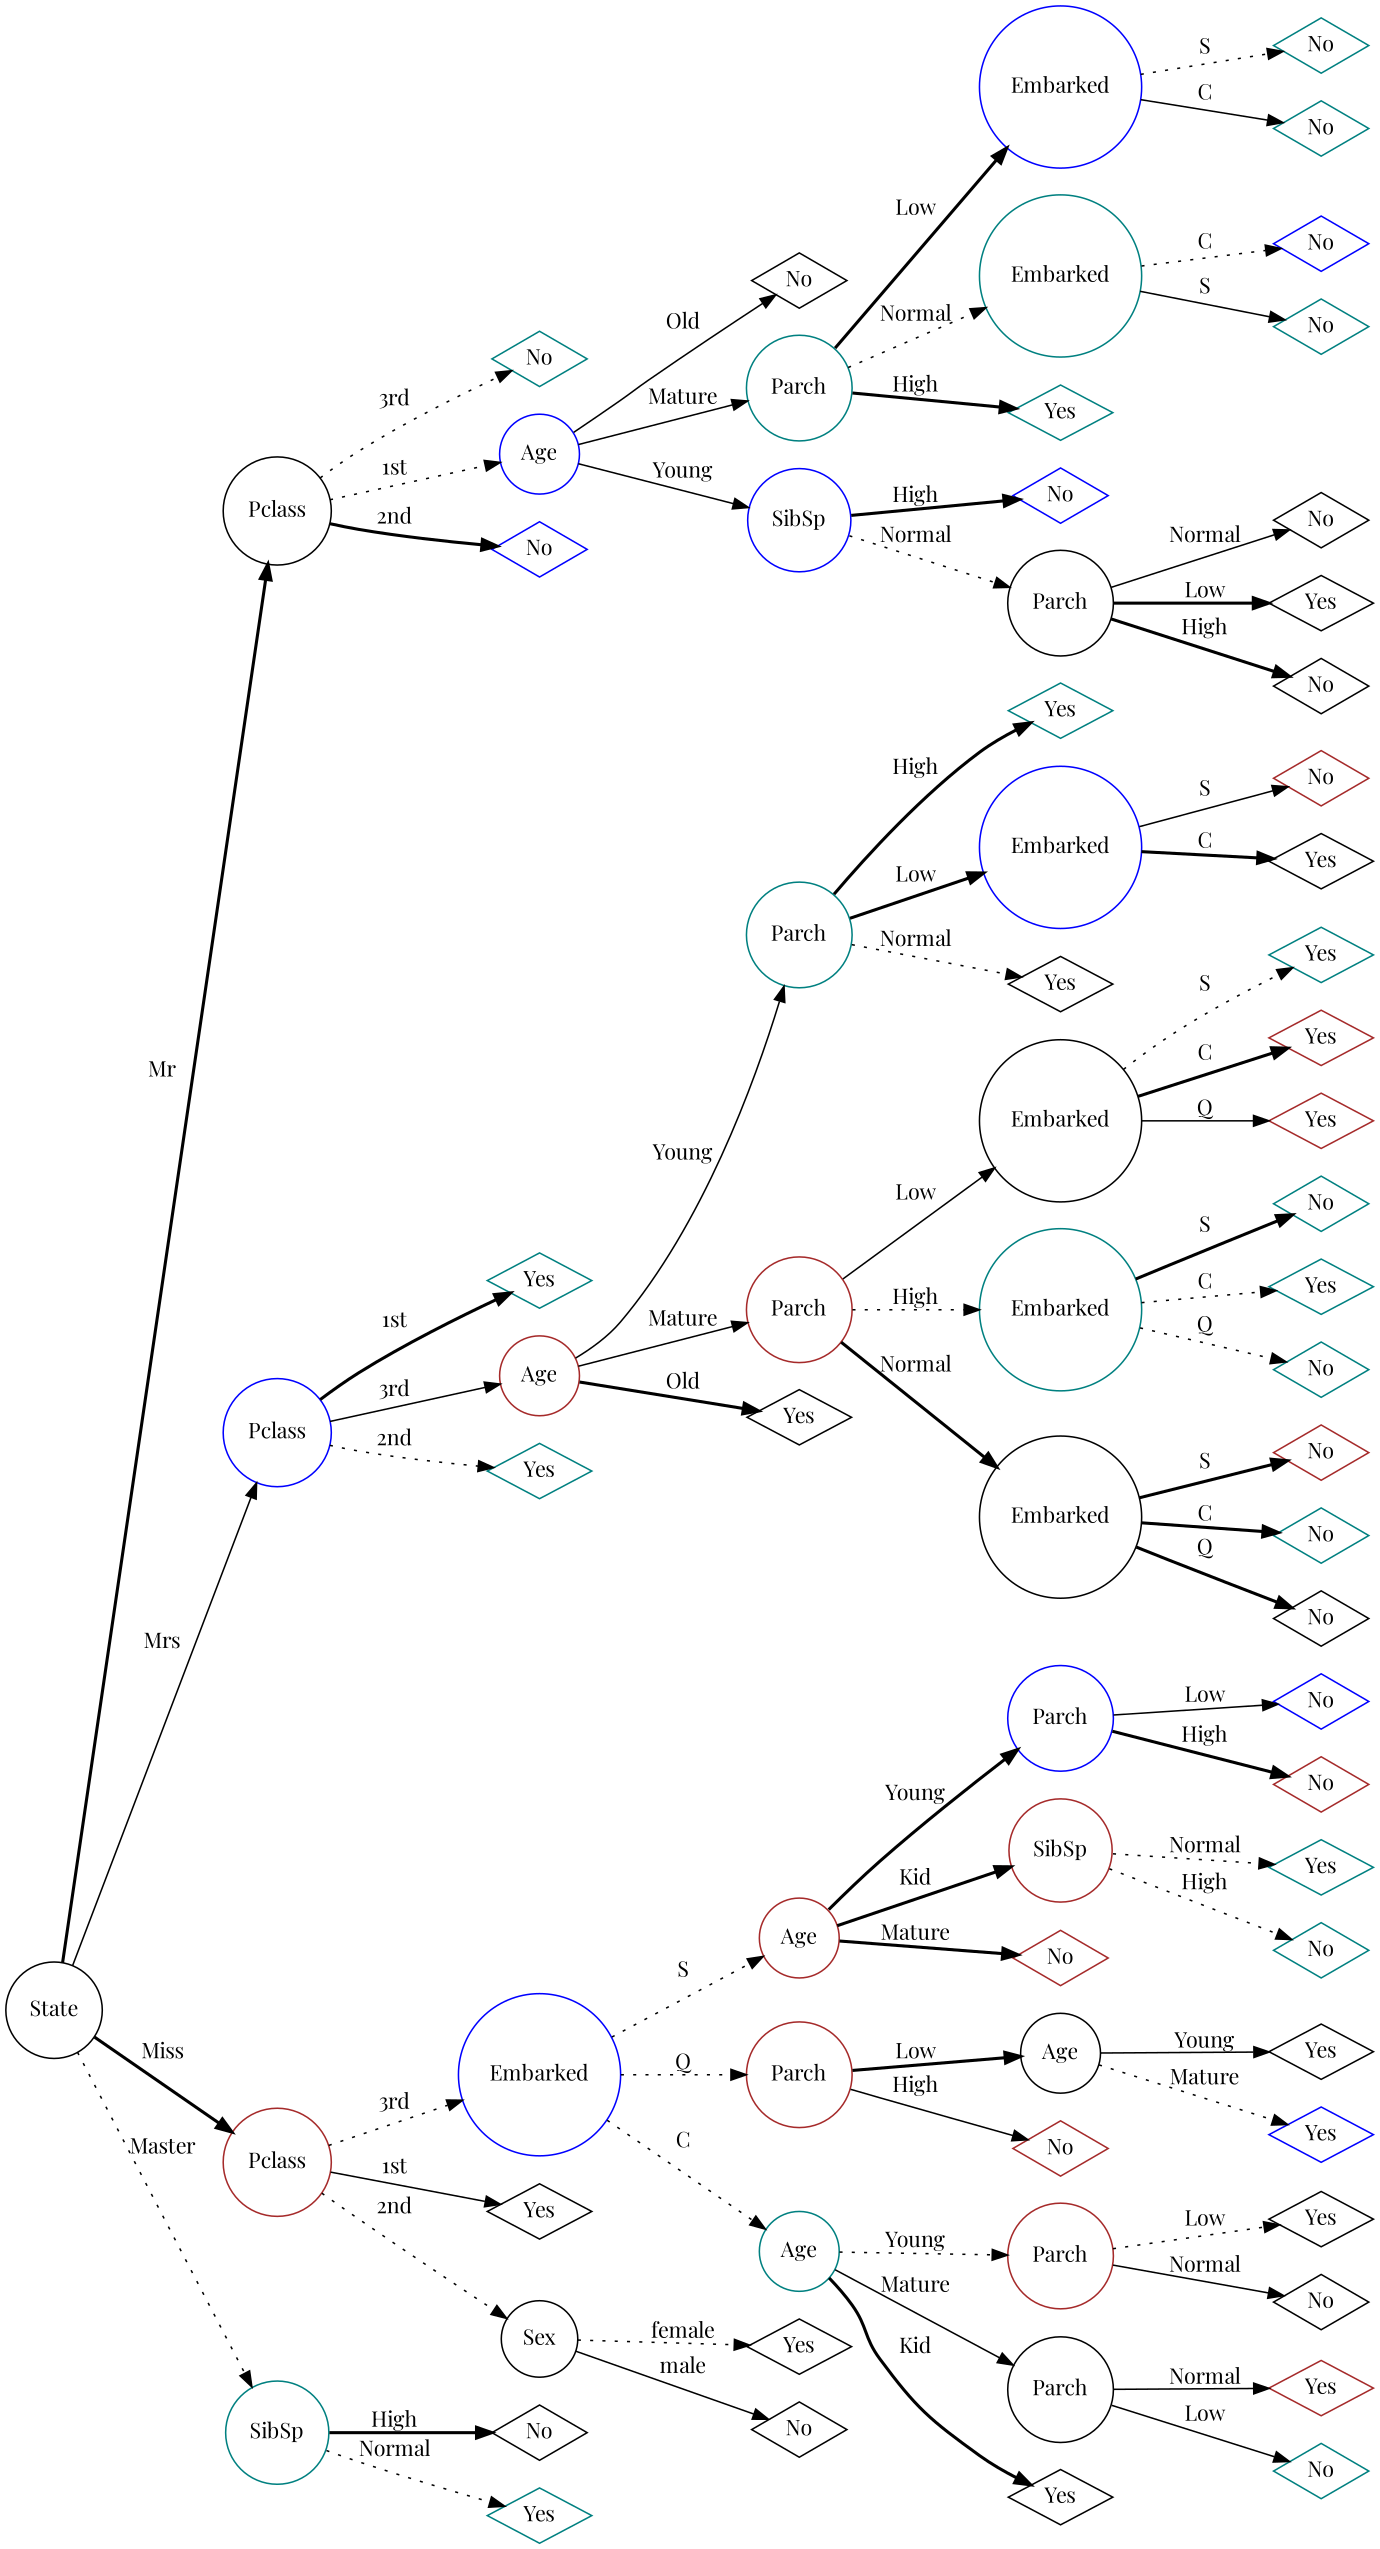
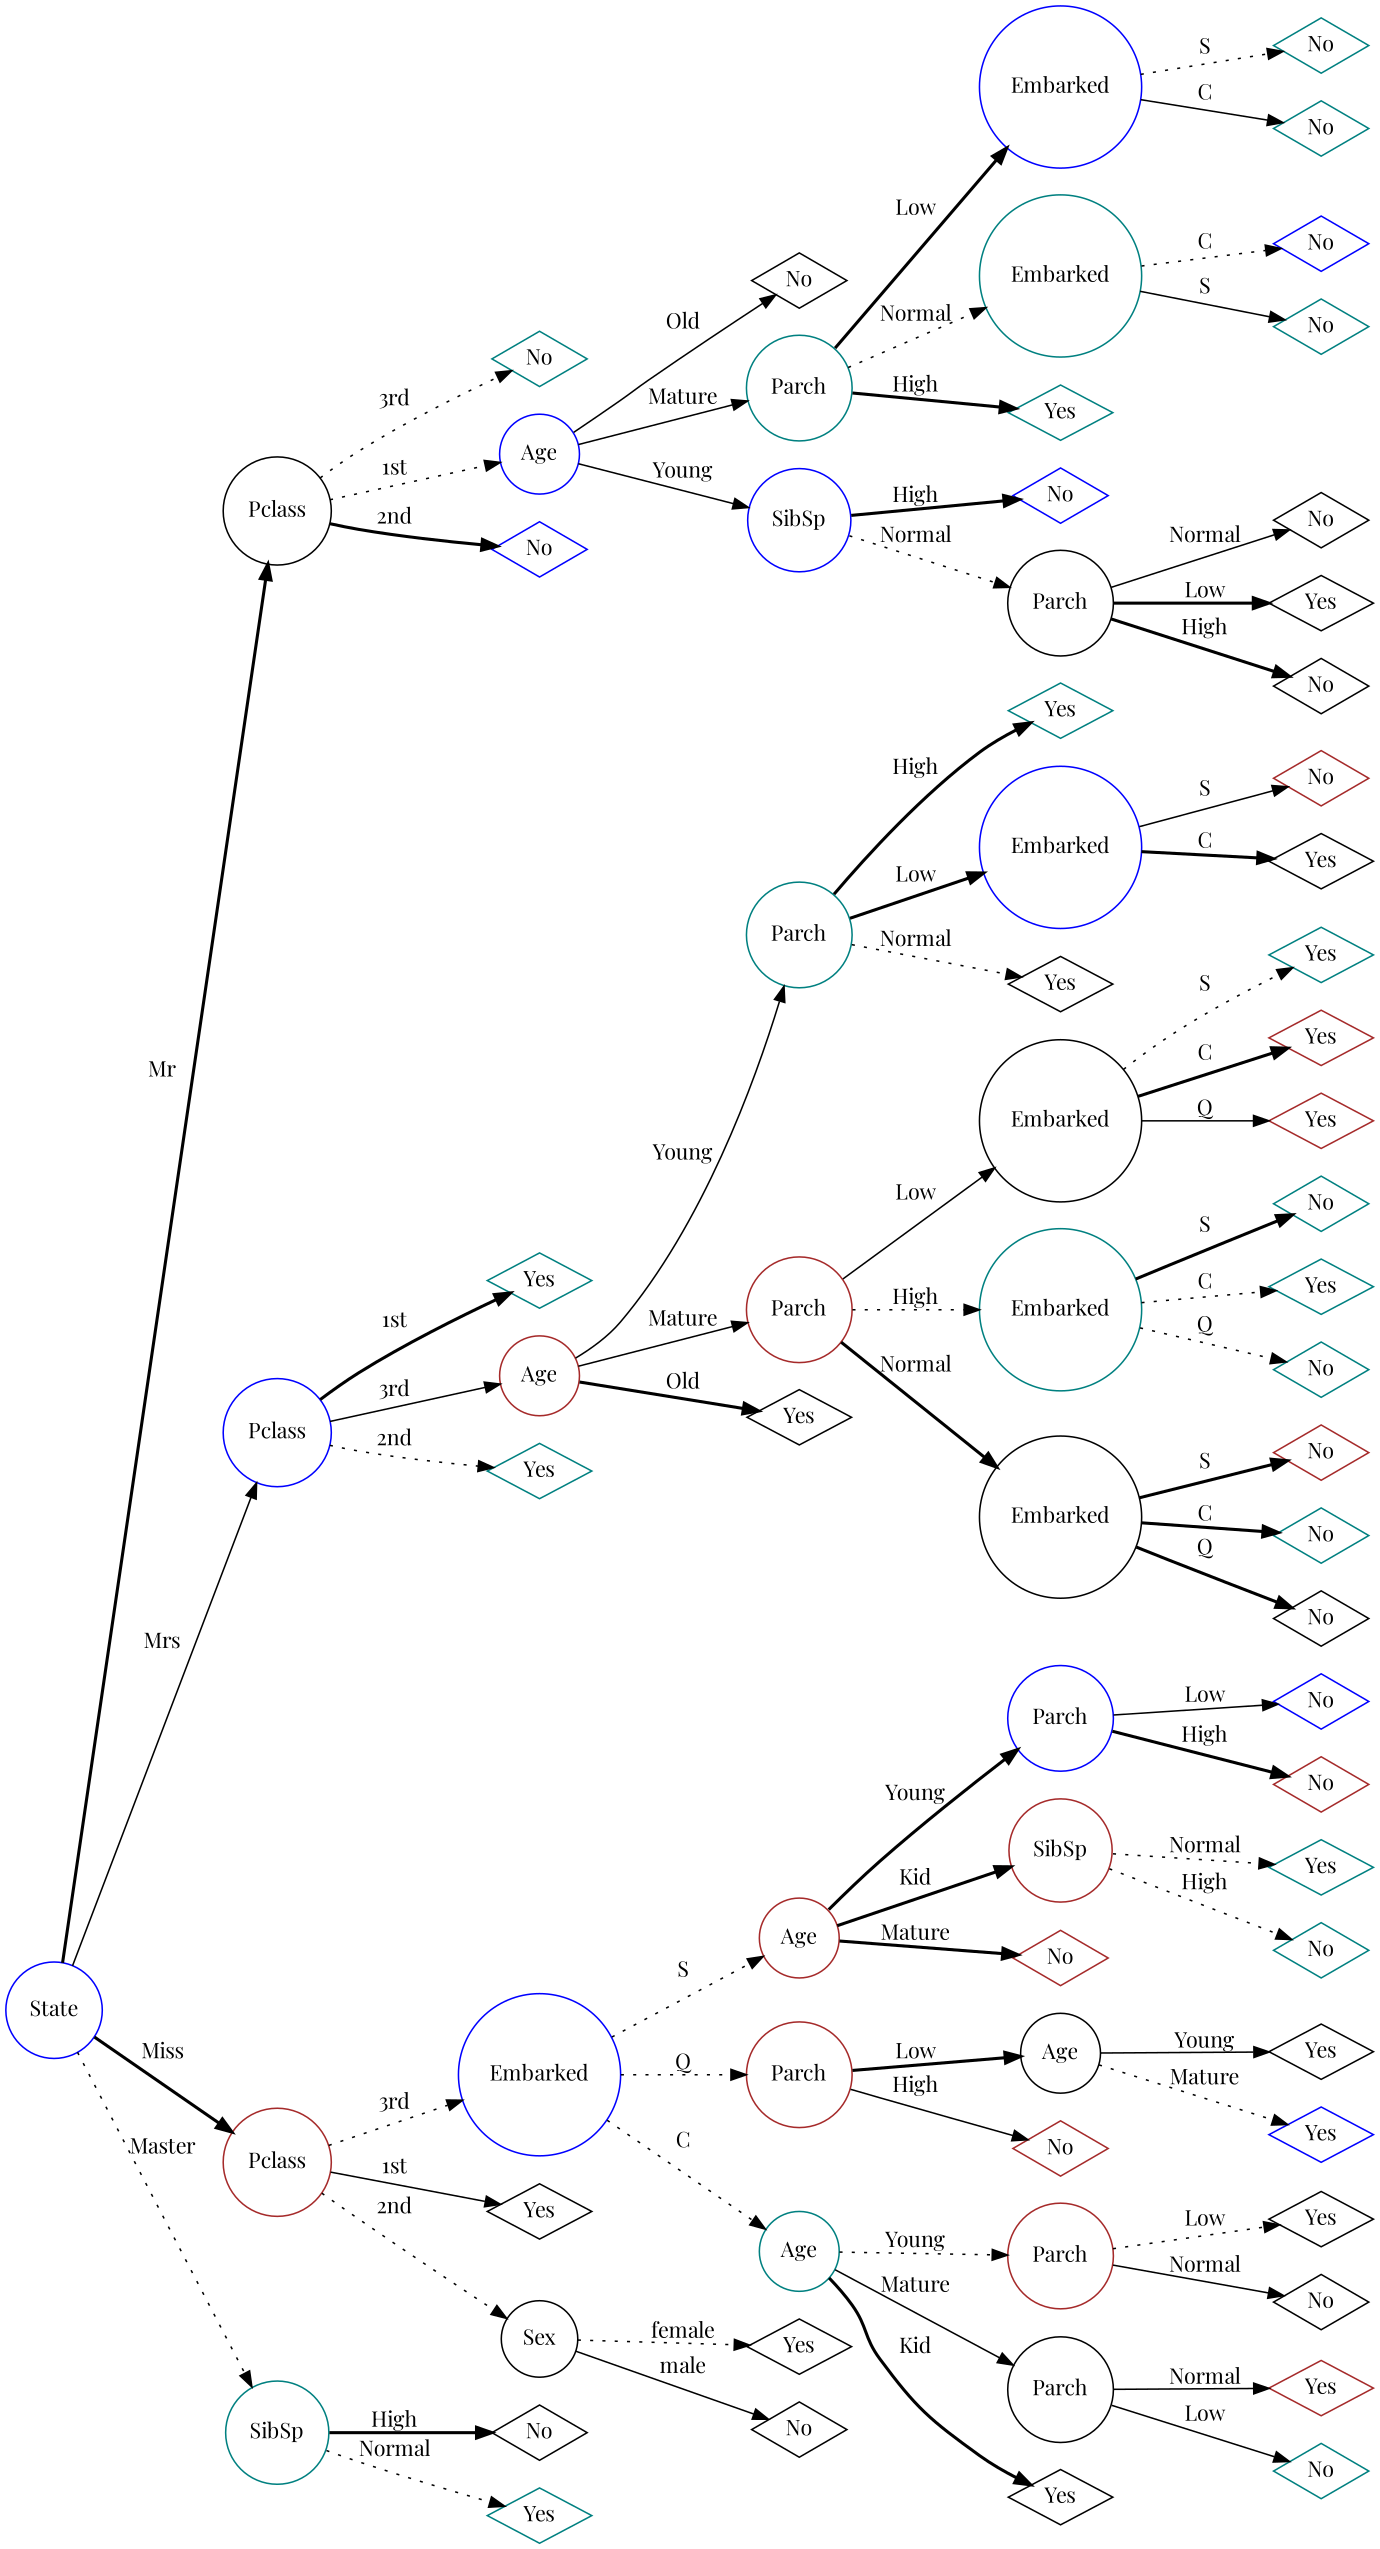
  digraph {
    rankdir=LR
    fontname="Playfair Display"
    node [shape=diamond color=black fontname="Playfair Display"]
    edge [style=bold fontname="Playfair Display"]
    n1 [label=Pclass shape=circle]
-   State [shape=circle]
+   State [shape=circle color=blue]
    n3 [label=Pclass shape=circle color=blue]
    n4 [label=Pclass shape=circle color=brown]
    n5 [label=SibSp shape=circle color=teal]
    n6 [label=No color=teal]
    n7 [label=Age shape=circle color=blue]
    n8 [label=No color=blue]
    n9 [label=No]
    n10 [label=Parch shape=circle color=teal]
    n11 [label=SibSp shape=circle color=blue]
    n12 [label=Embarked shape=circle color=blue]
    n13 [label=Embarked shape=circle color=teal]
    n14 [label=Yes color=teal]
    n15 [label=No color=teal]
    n16 [label=No color=teal]
    n17 [label=No color=blue]
    n18 [label=No color=teal]
    n19 [label=No color=blue]
    n20 [label=Parch shape=circle]
    n21 [label=No]
    n22 [label=Yes]
    n23 [label=No]
    n24 [label=Yes color=teal]
    n25 [label=Age shape=circle color=brown]
    n26 [label=Yes color=teal]
    n27 [label=Parch shape=circle color=teal]
    n28 [label=Parch shape=circle color=brown]
    n29 [label=Yes]
    n30 [label=Yes color=teal]
    n31 [label=Embarked shape=circle color=blue]
    n32 [label=Yes]
    n33 [label=No color=brown]
    n34 [label=Yes]
    n35 [label=Embarked shape=circle]
    n36 [label=Embarked shape=circle color=teal]
    n37 [label=Embarked shape=circle]
    n38 [label=Yes color=teal]
    n39 [label=Yes color=brown]
    n40 [label=Yes color=brown]
    n41 [label=No color=teal]
    n42 [label=Yes color=teal]
    n43 [label=No color=teal]
    n44 [label=No color=brown]
    n45 [label=No color=teal]
    n46 [label=No]
    n47 [label=Embarked shape=circle color=blue]
    n48 [label=Yes]
    n49 [label=Sex shape=circle]
    n50 [label=Age shape=circle color=brown]
    n51 [label=Parch shape=circle color=brown]
    n52 [label=Age shape=circle color=teal]
    n53 [label=Parch shape=circle color=blue]
    n54 [label=SibSp shape=circle color=brown]
    n55 [label=No color=brown]
    n56 [label=No color=blue]
    n57 [label=No color=brown]
    n58 [label=Yes color=teal]
    n59 [label=No color=teal]
    n60 [label=Age shape=circle]
    n61 [label=No color=brown]
    n62 [label=Yes]
    n63 [label=Yes color=blue]
    n64 [label=Parch shape=circle color=brown]
    n65 [label=Parch shape=circle]
    n66 [label=Yes]
    n67 [label=Yes]
    n68 [label=No]
    n69 [label=Yes color=brown]
    n70 [label=No color=teal]
    n71 [label=Yes]
    n72 [label=No]
    n73 [label=No]
    n74 [label=Yes color=teal]
    n1 -> n6 [label="3rd" style=dotted]
    n1 -> n7 [label="1st" style=dotted]
    n1 -> n8 [label="2nd"]
    State -> n1 [label=Mr]
    State -> n3 [label=Mrs style=solid]
    State -> n4 [label=Miss]
    State -> n5 [label=Master style=dotted]
    n3 -> n24 [label="1st"]
    n3 -> n25 [label="3rd" style=solid]
    n3 -> n26 [label="2nd" style=dotted]
    n4 -> n47 [label="3rd" style=dotted]
    n4 -> n48 [label="1st" style=solid]
    n4 -> n49 [label="2nd" style=dotted]
    n5 -> n73 [label=High]
    n5 -> n74 [label=Normal style=dotted]
    n7 -> n9 [label=Old style=solid]
    n7 -> n10 [label=Mature style=solid]
    n7 -> n11 [label=Young style=solid]
    n10 -> n12 [label=Low]
    n10 -> n13 [label=Normal style=dotted]
    n10 -> n14 [label=High]
    n11 -> n19 [label=High]
    n11 -> n20 [label=Normal style=dotted]
    n12 -> n15 [label=S style=dotted]
    n12 -> n16 [label=C style=solid]
    n13 -> n17 [label=C style=dotted]
    n13 -> n18 [label=S style=solid]
    n20 -> n21 [label=Normal style=solid]
    n20 -> n22 [label=Low]
    n20 -> n23 [label=High]
    n25 -> n27 [label=Young style=solid]
    n25 -> n28 [label=Mature style=solid]
    n25 -> n29 [label=Old]
    n27 -> n30 [label=High]
    n27 -> n31 [label=Low]
    n27 -> n32 [label=Normal style=dotted]
    n28 -> n35 [label=Low style=solid]
    n28 -> n36 [label=High style=dotted]
    n28 -> n37 [label=Normal]
    n31 -> n33 [label=S style=solid]
    n31 -> n34 [label=C]
    n35 -> n38 [label=S style=dotted]
    n35 -> n39 [label=C]
    n35 -> n40 [label=Q style=solid]
    n36 -> n41 [label=S]
    n36 -> n42 [label=C style=dotted]
    n36 -> n43 [label=Q style=dotted]
    n37 -> n44 [label=S]
    n37 -> n45 [label=C]
    n37 -> n46 [label=Q]
    n47 -> n50 [label=S style=dotted]
    n47 -> n51 [label=Q style=dotted]
    n47 -> n52 [label=C style=dotted]
    n49 -> n71 [label=female style=dotted]
    n49 -> n72 [label=male style=solid]
    n50 -> n53 [label=Young]
    n50 -> n54 [label=Kid]
    n50 -> n55 [label=Mature]
    n51 -> n60 [label=Low]
    n51 -> n61 [label=High style=solid]
    n52 -> n64 [label=Young style=dotted]
    n52 -> n65 [label=Mature style=solid]
    n52 -> n66 [label=Kid]
    n53 -> n56 [label=Low style=solid]
    n53 -> n57 [label=High]
    n54 -> n58 [label=Normal style=dotted]
    n54 -> n59 [label=High style=dotted]
    n60 -> n62 [label=Young style=solid]
    n60 -> n63 [label=Mature style=dotted]
    n64 -> n67 [label=Low style=dotted]
    n64 -> n68 [label=Normal style=solid]
    n65 -> n69 [label=Normal style=solid]
    n65 -> n70 [label=Low style=solid]
  }
